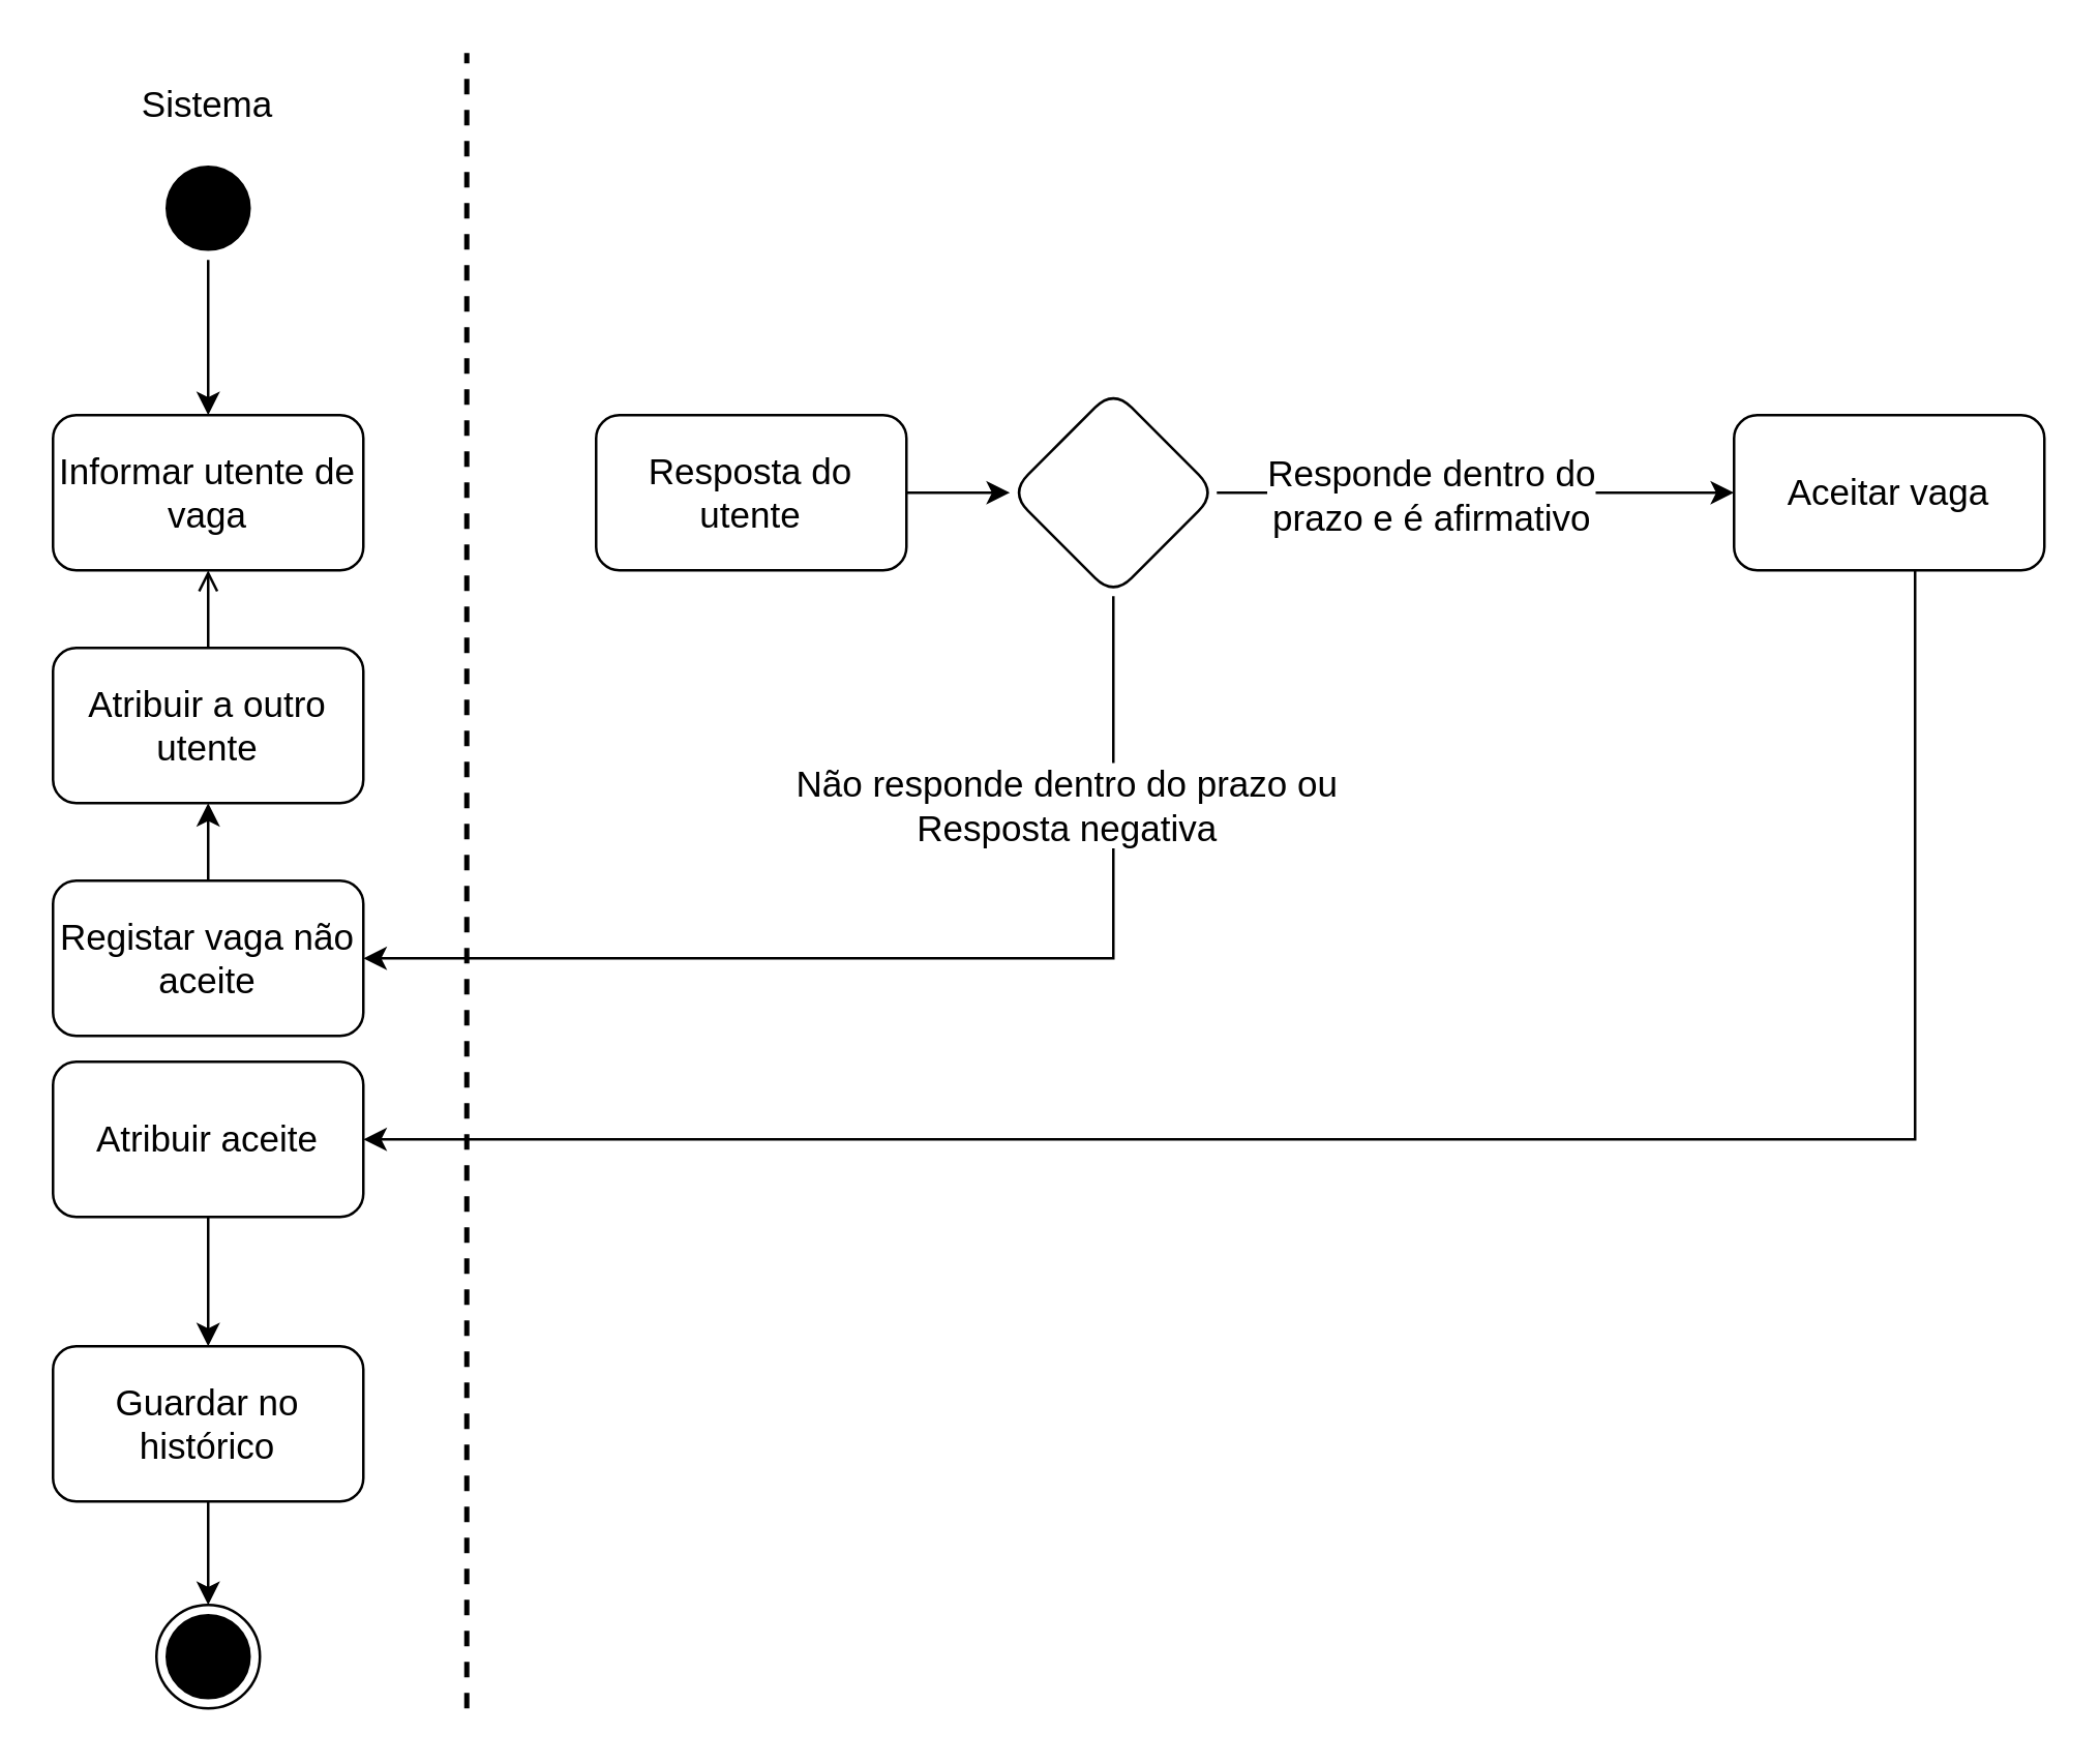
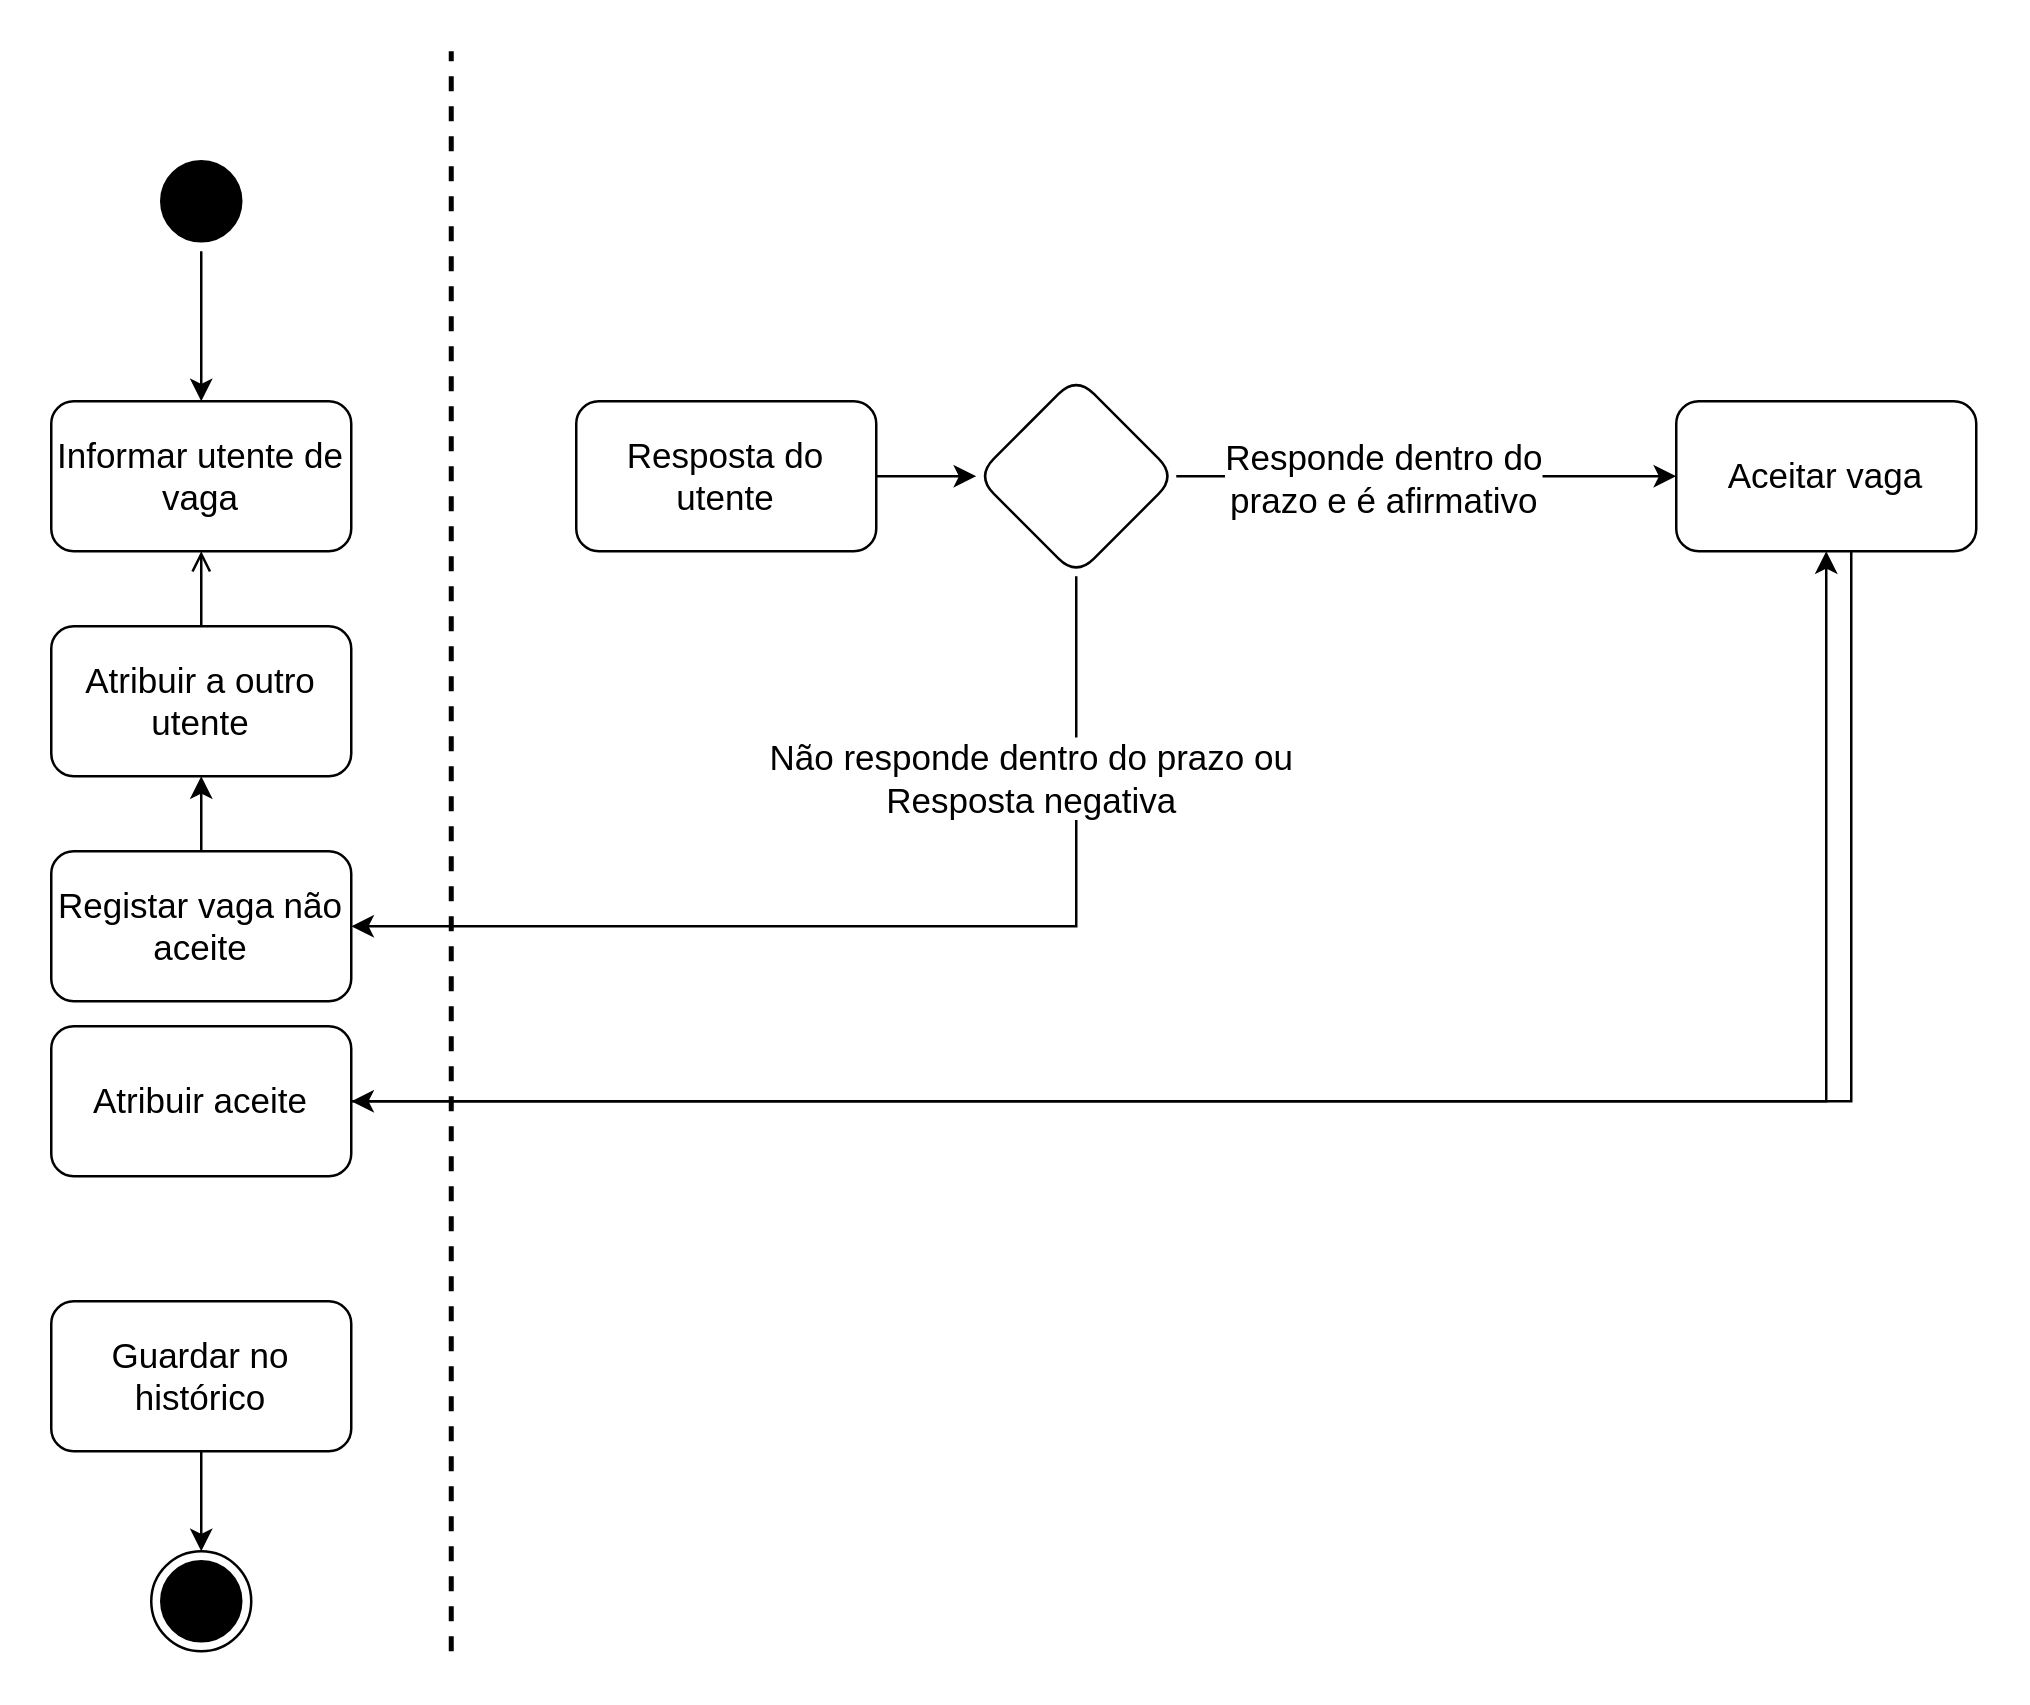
  <mxCell id="0" />
  <mxCell id="1" parent="0" />
- <mxCell id="2" value="Sistema" style="text;html=1;strokeColor=none;fillColor=none;align=center;verticalAlign=middle;whiteSpace=wrap;rounded=0;fontSize=14;" parent="1" vertex="1"><mxGeometry x="60" y="30" width="40" height="20" as="geometry" /></mxCell>
  <mxCell id="3" style="edgeStyle=orthogonalEdgeStyle;rounded=0;orthogonalLoop=1;jettySize=auto;html=1;fontSize=14;" parent="1" source="4" target="5" edge="1"><mxGeometry relative="1" as="geometry" /></mxCell>
  <mxCell id="4" value="" style="ellipse;html=1;shape=startState;fillColor=#000000;fontSize=14;" parent="1" vertex="1"><mxGeometry x="60" y="60" width="40" height="40" as="geometry" /></mxCell>
  <mxCell id="5" value="Informar utente de vaga" style="rounded=1;whiteSpace=wrap;html=1;fontSize=14;" parent="1" vertex="1"><mxGeometry x="20" y="160" width="120" height="60" as="geometry" /></mxCell>
  <mxCell id="6" value="" style="endArrow=none;dashed=1;html=1;strokeWidth=2;fontSize=14;" parent="1" edge="1"><mxGeometry width="50" height="50" relative="1" as="geometry"><mxPoint x="180" y="660" as="sourcePoint" /><mxPoint x="180" y="20" as="targetPoint" /></mxGeometry></mxCell>
  <mxCell id="7" value="" style="edgeStyle=orthogonalEdgeStyle;rounded=0;orthogonalLoop=1;jettySize=auto;html=1;fontSize=14;" parent="1" source="8" target="13" edge="1"><mxGeometry relative="1" as="geometry" /></mxCell>
  <mxCell id="8" value="Resposta do utente" style="rounded=1;whiteSpace=wrap;html=1;fontSize=14;" parent="1" vertex="1"><mxGeometry x="230" y="160" width="120" height="60" as="geometry" /></mxCell>
  <mxCell id="9" style="edgeStyle=orthogonalEdgeStyle;rounded=0;orthogonalLoop=1;jettySize=auto;html=1;fontSize=14;entryX=0;entryY=0.5;entryDx=0;entryDy=0;" parent="1" source="13" target="15" edge="1"><mxGeometry relative="1" as="geometry"><mxPoint x="700" y="190" as="targetPoint" /></mxGeometry></mxCell>
  <mxCell id="10" value="Responde dentro do &lt;br style=&quot;font-size: 14px;&quot;&gt;prazo e é afirmativo" style="edgeLabel;html=1;align=center;verticalAlign=middle;resizable=0;points=[];fontSize=14;" parent="9" vertex="1" connectable="0"><mxGeometry x="-0.217" y="-1" relative="1" as="geometry"><mxPoint x="4" y="-1" as="offset" /></mxGeometry></mxCell>
  <mxCell id="11" style="edgeStyle=orthogonalEdgeStyle;rounded=0;orthogonalLoop=1;jettySize=auto;html=1;fontSize=14;entryX=1;entryY=0.5;entryDx=0;entryDy=0;" parent="1" source="13" target="19" edge="1"><mxGeometry relative="1" as="geometry"><mxPoint x="430" y="300" as="targetPoint" /><Array as="points"><mxPoint x="430" y="370" /></Array></mxGeometry></mxCell>
  <mxCell id="12" value="Não responde dentro do prazo ou&lt;br style=&quot;font-size: 14px;&quot;&gt;Resposta negativa" style="edgeLabel;html=1;align=center;verticalAlign=middle;resizable=0;points=[];fontSize=14;" parent="11" vertex="1" connectable="0"><mxGeometry x="-0.26" y="2" relative="1" as="geometry"><mxPoint y="-62" as="offset" /></mxGeometry></mxCell>
  <mxCell id="13" value="" style="rhombus;whiteSpace=wrap;html=1;rounded=1;fontSize=14;" parent="1" vertex="1"><mxGeometry x="390" y="150" width="80" height="80" as="geometry" /></mxCell>
  <mxCell id="14" style="edgeStyle=orthogonalEdgeStyle;rounded=0;orthogonalLoop=1;jettySize=auto;html=1;fontSize=14;entryX=1;entryY=0.5;entryDx=0;entryDy=0;" parent="1" target="17" edge="1"><mxGeometry relative="1" as="geometry"><mxPoint x="100" y="440" as="targetPoint" /><mxPoint x="740" y="190" as="sourcePoint" /><Array as="points"><mxPoint x="740" y="220" /><mxPoint x="740" y="440" /></Array></mxGeometry></mxCell>
  <mxCell id="15" value="Aceitar vaga" style="rounded=1;whiteSpace=wrap;html=1;fontSize=14;" parent="1" vertex="1"><mxGeometry x="670" y="160" width="120" height="60" as="geometry" /></mxCell>
- <mxCell id="16" style="edgeStyle=orthogonalEdgeStyle;rounded=0;orthogonalLoop=1;jettySize=auto;html=1;entryX=0.5;entryY=0;entryDx=0;entryDy=0;" parent="1" source="17" target="24" edge="1"><mxGeometry relative="1" as="geometry" /></mxCell>
+ <mxCell id="16" style="edgeStyle=orthogonalEdgeStyle;rounded=0;orthogonalLoop=1;jettySize=auto;html=1;" parent="1" source="17" target="15" edge="1"><mxGeometry relative="1" as="geometry" /></mxCell>
  <mxCell id="17" value="Atribuir aceite" style="rounded=1;whiteSpace=wrap;html=1;fontSize=14;" parent="1" vertex="1"><mxGeometry x="20" y="410" width="120" height="60" as="geometry" /></mxCell>
  <mxCell id="18" style="edgeStyle=orthogonalEdgeStyle;rounded=0;orthogonalLoop=1;jettySize=auto;html=1;" parent="1" source="19" target="21" edge="1"><mxGeometry relative="1" as="geometry" /></mxCell>
  <mxCell id="19" value="Registar vaga não aceite" style="rounded=1;whiteSpace=wrap;html=1;fontSize=14;" parent="1" vertex="1"><mxGeometry x="20" y="340" width="120" height="60" as="geometry" /></mxCell>
  <mxCell id="20" style="edgeStyle=orthogonalEdgeStyle;rounded=0;orthogonalLoop=1;jettySize=auto;html=1;entryX=0.5;entryY=1;entryDx=0;entryDy=0;fontSize=14;endArrow=open;" parent="1" source="21" target="5" edge="1"><mxGeometry relative="1" as="geometry" /></mxCell>
  <mxCell id="21" value="Atribuir a outro utente" style="rounded=1;whiteSpace=wrap;html=1;fontSize=14;" parent="1" vertex="1"><mxGeometry x="20" y="250" width="120" height="60" as="geometry" /></mxCell>
  <mxCell id="22" value="" style="ellipse;html=1;shape=endState;fillColor=#000000;fontSize=14;" parent="1" vertex="1"><mxGeometry x="60" y="620" width="40" height="40" as="geometry" /></mxCell>
  <mxCell id="23" style="edgeStyle=orthogonalEdgeStyle;rounded=0;orthogonalLoop=1;jettySize=auto;html=1;entryX=0.5;entryY=0;entryDx=0;entryDy=0;" parent="1" source="24" target="22" edge="1"><mxGeometry relative="1" as="geometry" /></mxCell>
  <mxCell id="24" value="Guardar no histórico" style="rounded=1;whiteSpace=wrap;html=1;fontSize=14;" parent="1" vertex="1"><mxGeometry x="20" y="520" width="120" height="60" as="geometry" /></mxCell>
